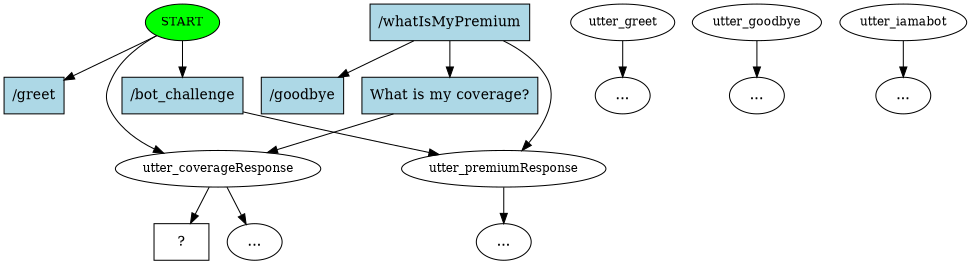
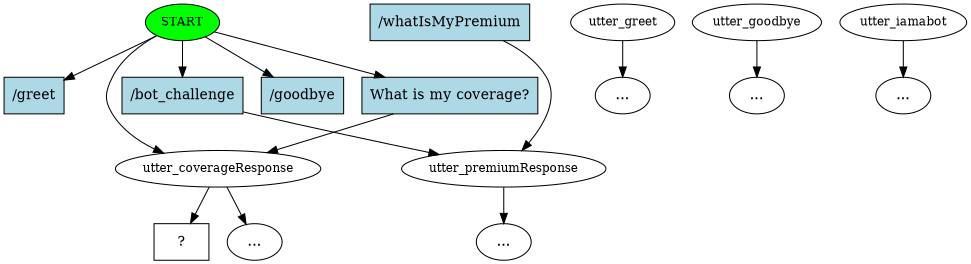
  digraph {
    n1 [fillcolor=green fontsize=12 label=START style=filled]
    n2 [fillcolor=lightblue label="/greet" shape=rect style=filled]
    n3 [fillcolor=lightblue label="/goodbye" shape=rect style=filled]
    n4 [fillcolor=lightblue label="/bot_challenge" shape=rect style=filled]
    n5 [fillcolor=lightblue label="What is my coverage?" shape=rect style=filled]
    n6 [fontsize=12 label=utter_coverageResponse]
    n7 [fontsize=12 label=utter_premiumResponse]
    n8 [fillcolor=lightblue label="/whatIsMyPremium" shape=rect style=filled]
    n9 [fontsize=12 label=utter_greet]
    n10 [label="..."]
    n11 [fontsize=12 label=utter_goodbye]
    n12 [label="..."]
    n13 [fontsize=12 label=utter_iamabot]
    n14 [label="..."]
    n15 [label="..."]
    n16 [label="..."]
    n17 [label="  ?  " shape=rect]
    n1 -> n2
-   n8 -> n3
+   n1 -> n3
    n1 -> n4
-   n8 -> n5
+   n1 -> n5
    n1 -> n6
    n4 -> n7
    n5 -> n6
    n6 -> n16
    n6 -> n17
    n7 -> n15
    n8 -> n7
    n9 -> n10
    n11 -> n12
    n13 -> n14
  }
